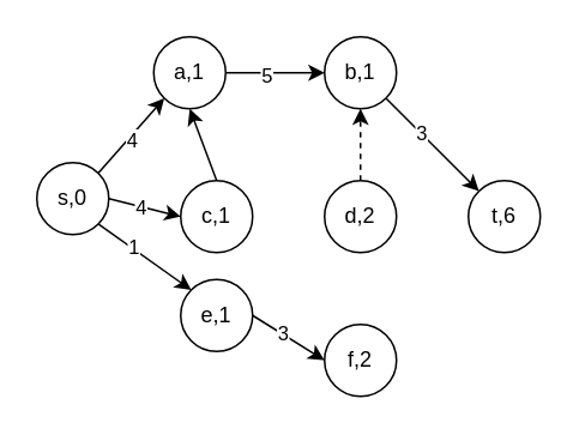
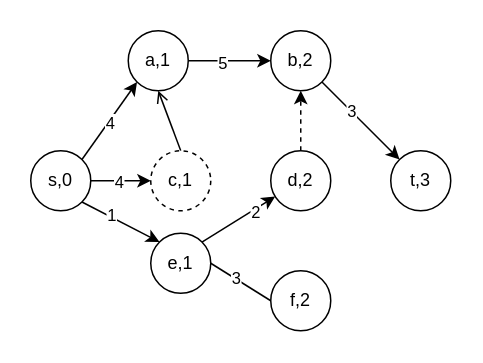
  <mxCell id="0" />
  <mxCell id="1" parent="0" />
  <mxCell id="2" style="rounded=0;orthogonalLoop=1;jettySize=auto;html=1;exitX=1;exitY=0;exitDx=0;exitDy=0;entryX=0;entryY=1;entryDx=0;entryDy=0;" parent="1" source="8" target="16" edge="1"><mxGeometry relative="1" as="geometry" /></mxCell>
  <mxCell id="3" value="4" style="edgeLabel;html=1;align=center;verticalAlign=middle;resizable=0;points=[];" vertex="1" connectable="0" parent="2"><mxGeometry x="-0.051" y="-1" relative="1" as="geometry"><mxPoint as="offset" /></mxGeometry></mxCell>
  <mxCell id="4" style="edgeStyle=none;rounded=0;orthogonalLoop=1;jettySize=auto;html=1;exitX=1;exitY=1;exitDx=0;exitDy=0;entryX=0;entryY=0;entryDx=0;entryDy=0;" parent="1" source="8" target="13" edge="1"><mxGeometry relative="1" as="geometry" /></mxCell>
  <mxCell id="5" value="1" style="edgeLabel;html=1;align=center;verticalAlign=middle;resizable=0;points=[];" vertex="1" connectable="0" parent="4"><mxGeometry x="-0.29" y="1" relative="1" as="geometry"><mxPoint as="offset" /></mxGeometry></mxCell>
  <mxCell id="6" style="edgeStyle=none;rounded=0;orthogonalLoop=1;jettySize=auto;html=1;exitX=1;exitY=0.5;exitDx=0;exitDy=0;entryX=0;entryY=0.5;entryDx=0;entryDy=0;" parent="1" source="8" target="20" edge="1"><mxGeometry relative="1" as="geometry" /></mxCell>
  <mxCell id="7" value="4" style="edgeLabel;html=1;align=center;verticalAlign=middle;resizable=0;points=[];" vertex="1" connectable="0" parent="6"><mxGeometry x="-0.119" relative="1" as="geometry"><mxPoint as="offset" /></mxGeometry></mxCell>
- <mxCell id="8" value="s,0" style="ellipse;whiteSpace=wrap;html=1;aspect=fixed;" parent="1" vertex="1"><mxGeometry x="20" y="90" width="40" height="40" as="geometry" /></mxCell>
- <mxCell id="9" style="edgeStyle=none;rounded=0;orthogonalLoop=1;jettySize=auto;html=1;exitX=1;exitY=0.5;exitDx=0;exitDy=0;entryX=0;entryY=0.5;entryDx=0;entryDy=0;" parent="1" source="13" target="17" edge="1"><mxGeometry relative="1" as="geometry" /></mxCell>
+ <mxCell id="8" value="s,0" style="ellipse;whiteSpace=wrap;html=1;aspect=fixed;" parent="1" vertex="1"><mxGeometry x="20" y="100" width="40" height="40" as="geometry" /></mxCell>
+ <mxCell id="9" style="edgeStyle=none;rounded=0;orthogonalLoop=1;jettySize=auto;html=1;exitX=1;exitY=0.5;exitDx=0;exitDy=0;entryX=0;entryY=0.5;entryDx=0;entryDy=0;endArrow=none;" parent="1" source="13" target="17" edge="1"><mxGeometry relative="1" as="geometry" /></mxCell>
  <mxCell id="10" value="3" style="edgeLabel;html=1;align=center;verticalAlign=middle;resizable=0;points=[];" vertex="1" connectable="0" parent="9"><mxGeometry x="-0.262" y="3" relative="1" as="geometry"><mxPoint y="3" as="offset" /></mxGeometry></mxCell>
+ <mxCell id="11" style="edgeStyle=none;rounded=0;orthogonalLoop=1;jettySize=auto;html=1;exitX=1;exitY=0;exitDx=0;exitDy=0;" parent="1" source="13" target="22" edge="1"><mxGeometry relative="1" as="geometry" /></mxCell>
+ <mxCell id="12" value="2" style="edgeLabel;html=1;align=center;verticalAlign=middle;resizable=0;points=[];" vertex="1" connectable="0" parent="11"><mxGeometry x="0.428" y="-1" relative="1" as="geometry"><mxPoint as="offset" /></mxGeometry></mxCell>
  <mxCell id="13" value="e,1" style="ellipse;whiteSpace=wrap;html=1;aspect=fixed;" parent="1" vertex="1"><mxGeometry x="100" y="155" width="40" height="40" as="geometry" /></mxCell>
  <mxCell id="14" style="edgeStyle=none;rounded=0;orthogonalLoop=1;jettySize=auto;html=1;exitX=1;exitY=0.5;exitDx=0;exitDy=0;entryX=0;entryY=0.5;entryDx=0;entryDy=0;" parent="1" source="16" target="25" edge="1"><mxGeometry relative="1" as="geometry" /></mxCell>
  <mxCell id="15" value="5" style="edgeLabel;html=1;align=center;verticalAlign=middle;resizable=0;points=[];" vertex="1" connectable="0" parent="14"><mxGeometry x="-0.214" y="-1" relative="1" as="geometry"><mxPoint as="offset" /></mxGeometry></mxCell>
  <mxCell id="16" value="a,1" style="ellipse;whiteSpace=wrap;html=1;aspect=fixed;" parent="1" vertex="1"><mxGeometry x="85" y="20" width="40" height="40" as="geometry" /></mxCell>
  <mxCell id="17" value="f,2" style="ellipse;whiteSpace=wrap;html=1;aspect=fixed;" parent="1" vertex="1"><mxGeometry x="180" y="180" width="40" height="40" as="geometry" /></mxCell>
- <mxCell id="18" value="t,6" style="ellipse;whiteSpace=wrap;html=1;aspect=fixed;" parent="1" vertex="1"><mxGeometry x="260" y="100" width="40" height="40" as="geometry" /></mxCell>
- <mxCell id="19" style="edgeStyle=none;rounded=0;orthogonalLoop=1;jettySize=auto;html=1;exitX=0.5;exitY=0;exitDx=0;exitDy=0;entryX=0.5;entryY=1;entryDx=0;entryDy=0;" parent="1" source="20" target="16" edge="1"><mxGeometry relative="1" as="geometry" /></mxCell>
- <mxCell id="20" value="c,1" style="ellipse;whiteSpace=wrap;html=1;aspect=fixed;" parent="1" vertex="1"><mxGeometry x="100" y="100" width="40" height="40" as="geometry" /></mxCell>
+ <mxCell id="18" value="t,3" style="ellipse;whiteSpace=wrap;html=1;aspect=fixed;" parent="1" vertex="1"><mxGeometry x="260" y="100" width="40" height="40" as="geometry" /></mxCell>
+ <mxCell id="19" style="edgeStyle=none;rounded=0;orthogonalLoop=1;jettySize=auto;html=1;exitX=0.5;exitY=0;exitDx=0;exitDy=0;entryX=0.5;entryY=1;entryDx=0;entryDy=0;endArrow=open;" parent="1" source="20" target="16" edge="1"><mxGeometry relative="1" as="geometry" /></mxCell>
+ <mxCell id="20" value="c,1" style="ellipse;whiteSpace=wrap;html=1;aspect=fixed;dashed=1;" parent="1" vertex="1"><mxGeometry x="100" y="100" width="40" height="40" as="geometry" /></mxCell>
  <mxCell id="21" style="edgeStyle=none;rounded=0;orthogonalLoop=1;jettySize=auto;html=1;exitX=0.5;exitY=0;exitDx=0;exitDy=0;entryX=0.5;entryY=1;entryDx=0;entryDy=0;dashed=1;" parent="1" source="22" target="25" edge="1"><mxGeometry relative="1" as="geometry" /></mxCell>
  <mxCell id="22" value="d,2" style="ellipse;whiteSpace=wrap;html=1;aspect=fixed;" parent="1" vertex="1"><mxGeometry x="180" y="100" width="40" height="40" as="geometry" /></mxCell>
  <mxCell id="23" style="edgeStyle=none;rounded=0;orthogonalLoop=1;jettySize=auto;html=1;exitX=1;exitY=1;exitDx=0;exitDy=0;entryX=0;entryY=0;entryDx=0;entryDy=0;" parent="1" source="25" target="18" edge="1"><mxGeometry relative="1" as="geometry" /></mxCell>
  <mxCell id="24" value="3" style="edgeLabel;html=1;align=center;verticalAlign=middle;resizable=0;points=[];" vertex="1" connectable="0" parent="23"><mxGeometry x="-0.244" relative="1" as="geometry"><mxPoint as="offset" /></mxGeometry></mxCell>
- <mxCell id="25" value="b,1" style="ellipse;whiteSpace=wrap;html=1;aspect=fixed;" parent="1" vertex="1"><mxGeometry x="180" y="20" width="40" height="40" as="geometry" /></mxCell>
+ <mxCell id="25" value="b,2" style="ellipse;whiteSpace=wrap;html=1;aspect=fixed;" parent="1" vertex="1"><mxGeometry x="180" y="20" width="40" height="40" as="geometry" /></mxCell>
